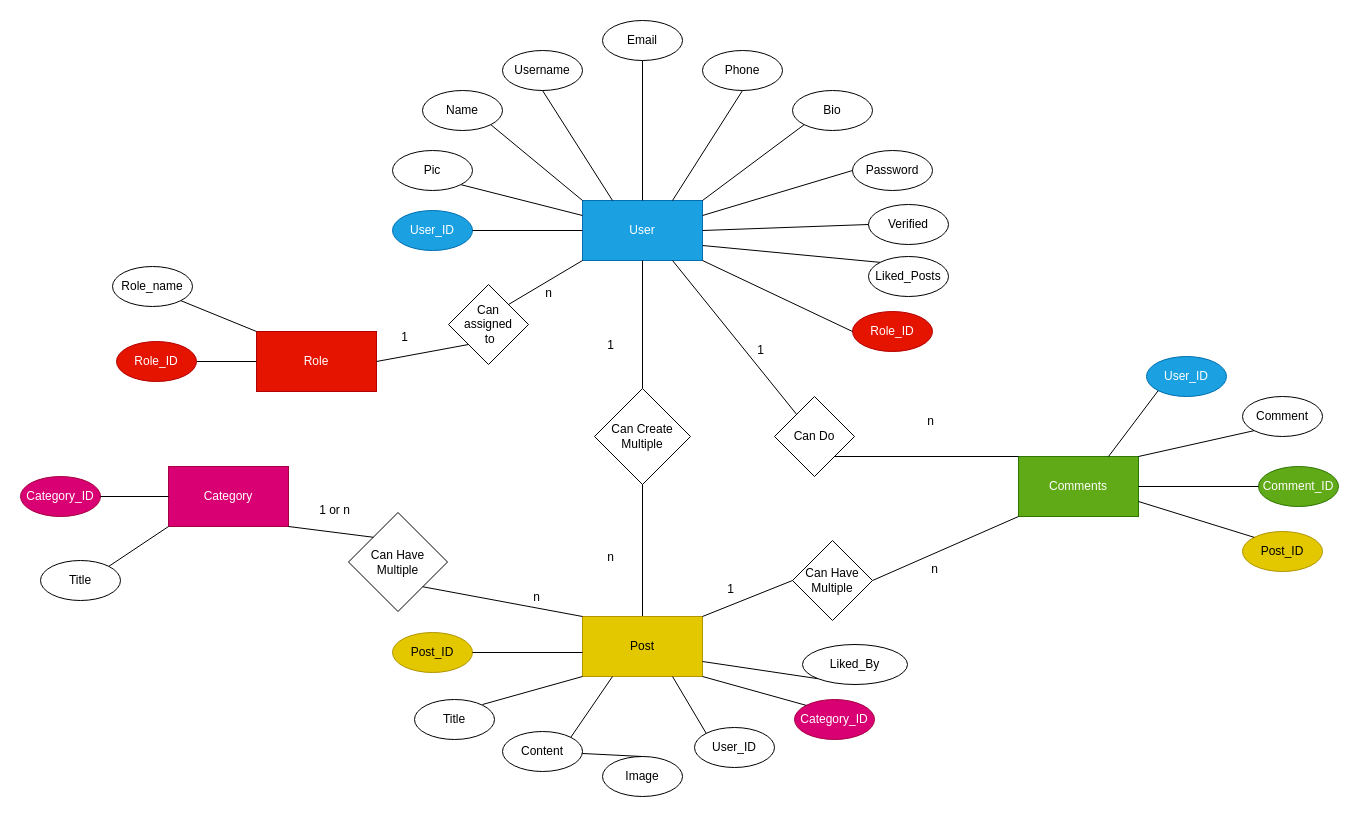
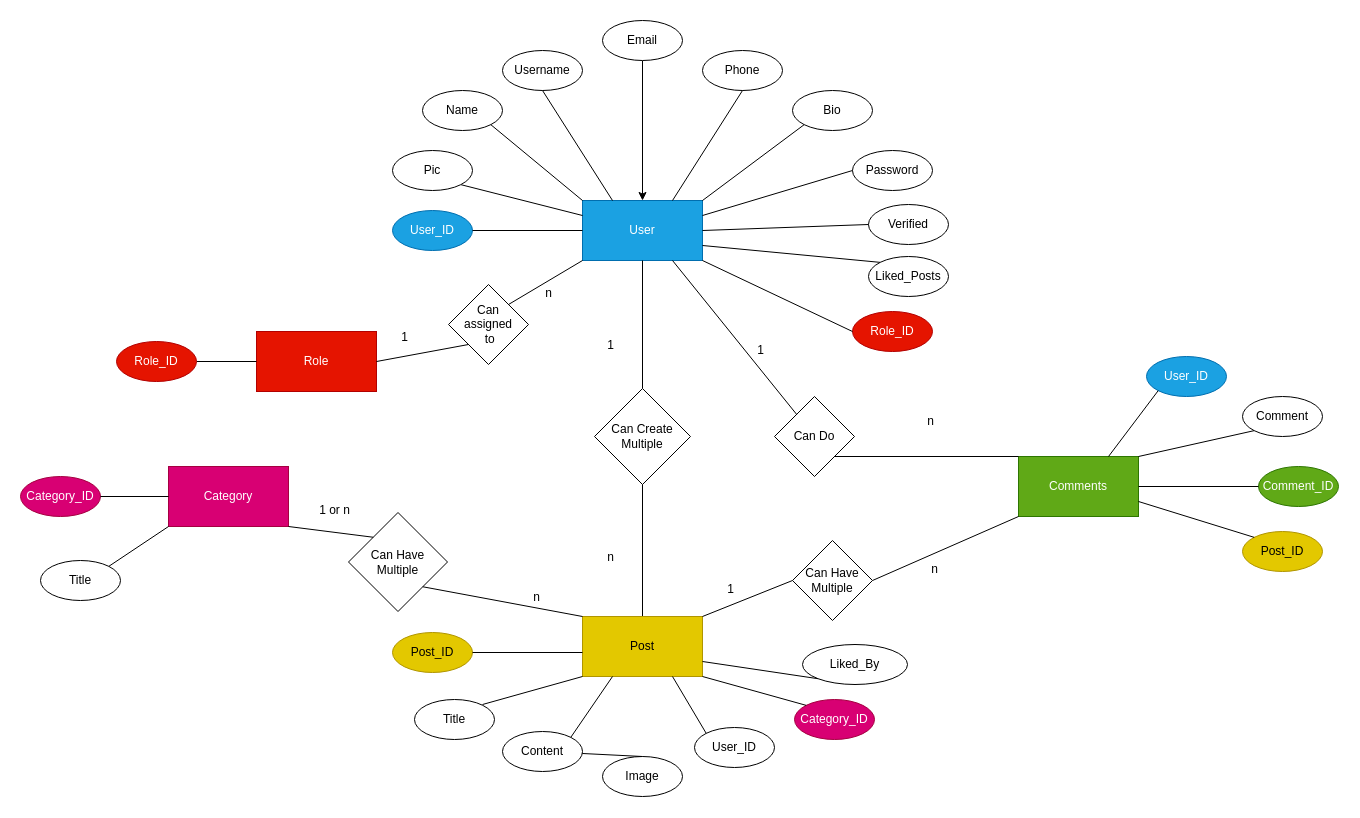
  <mxCell id="0" />
  <mxCell id="1" parent="0" />
  <mxCell id="2" value="User" style="rounded=0;whiteSpace=wrap;html=1;fillColor=#1ba1e2;fontColor=#ffffff;strokeColor=#006EAF;" vertex="1" parent="1"><mxGeometry x="582" y="200" width="120" height="60" as="geometry" /></mxCell>
  <mxCell id="3" value="User_ID" style="ellipse;whiteSpace=wrap;html=1;fillColor=#1ba1e2;fontColor=#ffffff;strokeColor=#006EAF;" vertex="1" parent="1"><mxGeometry x="392" y="210" width="80" height="40" as="geometry" /></mxCell>
  <mxCell id="4" value="" style="endArrow=none;html=1;rounded=0;exitX=1;exitY=0.5;exitDx=0;exitDy=0;entryX=0;entryY=0.5;entryDx=0;entryDy=0;" edge="1" parent="1" source="3" target="2"><mxGeometry width="50" height="50" relative="1" as="geometry"><mxPoint x="622" y="260" as="sourcePoint" /><mxPoint x="672" y="210" as="targetPoint" /></mxGeometry></mxCell>
  <mxCell id="5" value="" style="endArrow=none;html=1;rounded=0;exitX=1;exitY=1;exitDx=0;exitDy=0;entryX=0;entryY=0.25;entryDx=0;entryDy=0;" edge="1" source="6" parent="1" target="2"><mxGeometry width="50" height="50" relative="1" as="geometry"><mxPoint x="712" y="230" as="sourcePoint" /><mxPoint x="672" y="170" as="targetPoint" /></mxGeometry></mxCell>
  <mxCell id="6" value="Pic" style="ellipse;whiteSpace=wrap;html=1;" vertex="1" parent="1"><mxGeometry x="392" y="150" width="80" height="40" as="geometry" /></mxCell>
  <mxCell id="7" value="Name" style="ellipse;whiteSpace=wrap;html=1;" vertex="1" parent="1"><mxGeometry x="422" y="90" width="80" height="40" as="geometry" /></mxCell>
  <mxCell id="8" value="" style="endArrow=none;html=1;rounded=0;exitX=1;exitY=1;exitDx=0;exitDy=0;entryX=0;entryY=0;entryDx=0;entryDy=0;" edge="1" source="7" parent="1" target="2"><mxGeometry width="50" height="50" relative="1" as="geometry"><mxPoint x="802" y="220" as="sourcePoint" /><mxPoint x="702" y="190" as="targetPoint" /></mxGeometry></mxCell>
  <mxCell id="9" value="Username" style="ellipse;whiteSpace=wrap;html=1;" vertex="1" parent="1"><mxGeometry x="502" y="50" width="80" height="40" as="geometry" /></mxCell>
  <mxCell id="10" value="" style="endArrow=none;html=1;rounded=0;exitX=0.5;exitY=1;exitDx=0;exitDy=0;entryX=0.25;entryY=0;entryDx=0;entryDy=0;" edge="1" source="9" parent="1" target="2"><mxGeometry width="50" height="50" relative="1" as="geometry"><mxPoint x="892" y="220" as="sourcePoint" /><mxPoint x="732" y="200" as="targetPoint" /></mxGeometry></mxCell>
  <mxCell id="11" value="Bio" style="ellipse;whiteSpace=wrap;html=1;" vertex="1" parent="1"><mxGeometry x="792" y="90" width="80" height="40" as="geometry" /></mxCell>
  <mxCell id="12" value="" style="endArrow=none;html=1;rounded=0;exitX=0;exitY=1;exitDx=0;exitDy=0;entryX=1;entryY=0;entryDx=0;entryDy=0;" edge="1" source="11" parent="1" target="2"><mxGeometry width="50" height="50" relative="1" as="geometry"><mxPoint x="972" y="260" as="sourcePoint" /><mxPoint x="752" y="240" as="targetPoint" /></mxGeometry></mxCell>
  <mxCell id="13" value="Password" style="ellipse;whiteSpace=wrap;html=1;" vertex="1" parent="1"><mxGeometry x="852" y="150" width="80" height="40" as="geometry" /></mxCell>
  <mxCell id="14" value="" style="endArrow=none;html=1;rounded=0;exitX=0;exitY=0.5;exitDx=0;exitDy=0;entryX=1;entryY=0.25;entryDx=0;entryDy=0;" edge="1" source="13" parent="1" target="2"><mxGeometry width="50" height="50" relative="1" as="geometry"><mxPoint x="1042" y="300" as="sourcePoint" /><mxPoint x="772" y="240" as="targetPoint" /></mxGeometry></mxCell>
- <mxCell id="15" value="" style="endArrow=none;html=1;rounded=0;exitX=0.5;exitY=1;exitDx=0;exitDy=0;entryX=0.5;entryY=0;entryDx=0;entryDy=0;" edge="1" source="16" parent="1" target="2"><mxGeometry width="50" height="50" relative="1" as="geometry"><mxPoint x="982" y="225" as="sourcePoint" /><mxPoint x="702" y="205" as="targetPoint" /></mxGeometry></mxCell>
+ <mxCell id="15" value="" style="endArrow=classic;html=1;rounded=0;exitX=0.5;exitY=1;exitDx=0;exitDy=0;entryX=0.5;entryY=0;entryDx=0;entryDy=0;" edge="1" source="16" parent="1" target="2"><mxGeometry width="50" height="50" relative="1" as="geometry"><mxPoint x="982" y="225" as="sourcePoint" /><mxPoint x="702" y="205" as="targetPoint" /></mxGeometry></mxCell>
  <mxCell id="16" value="Email" style="ellipse;whiteSpace=wrap;html=1;" vertex="1" parent="1"><mxGeometry x="602" y="20" width="80" height="40" as="geometry" /></mxCell>
  <mxCell id="17" value="Phone" style="ellipse;whiteSpace=wrap;html=1;" vertex="1" parent="1"><mxGeometry x="702" y="50" width="80" height="40" as="geometry" /></mxCell>
  <mxCell id="18" value="" style="endArrow=none;html=1;rounded=0;exitX=0.5;exitY=1;exitDx=0;exitDy=0;entryX=0.75;entryY=0;entryDx=0;entryDy=0;" edge="1" source="17" parent="1" target="2"><mxGeometry width="50" height="50" relative="1" as="geometry"><mxPoint x="1092" y="220" as="sourcePoint" /><mxPoint x="812" y="200" as="targetPoint" /></mxGeometry></mxCell>
  <mxCell id="19" value="Verified" style="ellipse;whiteSpace=wrap;html=1;" vertex="1" parent="1"><mxGeometry x="868" y="204" width="80" height="40" as="geometry" /></mxCell>
  <mxCell id="20" value="" style="endArrow=none;html=1;rounded=0;exitX=0;exitY=0.5;exitDx=0;exitDy=0;entryX=1;entryY=0.5;entryDx=0;entryDy=0;" edge="1" source="19" parent="1" target="2"><mxGeometry width="50" height="50" relative="1" as="geometry"><mxPoint x="1042" y="420" as="sourcePoint" /><mxPoint x="692" y="290" as="targetPoint" /></mxGeometry></mxCell>
  <mxCell id="21" value="Can Create Multiple" style="rhombus;whiteSpace=wrap;html=1;" vertex="1" parent="1"><mxGeometry x="594" y="388" width="96" height="96" as="geometry" /></mxCell>
  <mxCell id="22" value="" style="endArrow=none;html=1;rounded=0;entryX=0.5;entryY=1;entryDx=0;entryDy=0;exitX=0.5;exitY=0;exitDx=0;exitDy=0;" edge="1" parent="1" source="21" target="2"><mxGeometry width="50" height="50" relative="1" as="geometry"><mxPoint x="798" y="454" as="sourcePoint" /><mxPoint x="848" y="404" as="targetPoint" /></mxGeometry></mxCell>
  <mxCell id="23" value="" style="endArrow=none;html=1;rounded=0;entryX=0.5;entryY=1;entryDx=0;entryDy=0;exitX=0.5;exitY=0;exitDx=0;exitDy=0;" edge="1" parent="1" source="24"><mxGeometry width="50" height="50" relative="1" as="geometry"><mxPoint x="642" y="612" as="sourcePoint" /><mxPoint x="642" y="484" as="targetPoint" /></mxGeometry></mxCell>
  <mxCell id="24" value="Post" style="rounded=0;whiteSpace=wrap;html=1;fillColor=#e3c800;fontColor=#000000;strokeColor=#B09500;" vertex="1" parent="1"><mxGeometry x="582" y="616" width="120" height="60" as="geometry" /></mxCell>
  <mxCell id="25" value="Post_ID" style="ellipse;whiteSpace=wrap;html=1;fillColor=#e3c800;fontColor=#000000;strokeColor=#B09500;" vertex="1" parent="1"><mxGeometry x="392" y="632" width="80" height="40" as="geometry" /></mxCell>
  <mxCell id="26" value="" style="endArrow=none;html=1;rounded=0;exitX=1;exitY=0.5;exitDx=0;exitDy=0;entryX=0;entryY=0.5;entryDx=0;entryDy=0;" edge="1" parent="1" source="25"><mxGeometry width="50" height="50" relative="1" as="geometry"><mxPoint x="622" y="682" as="sourcePoint" /><mxPoint x="582" y="652" as="targetPoint" /></mxGeometry></mxCell>
  <mxCell id="27" value="Title" style="ellipse;whiteSpace=wrap;html=1;" vertex="1" parent="1"><mxGeometry x="414" y="699" width="80" height="40" as="geometry" /></mxCell>
  <mxCell id="28" value="" style="endArrow=none;html=1;rounded=0;entryX=0;entryY=1;entryDx=0;entryDy=0;" edge="1" parent="1" target="24"><mxGeometry width="50" height="50" relative="1" as="geometry"><mxPoint x="482" y="704" as="sourcePoint" /><mxPoint x="566" y="700" as="targetPoint" /></mxGeometry></mxCell>
  <mxCell id="29" value="Content" style="ellipse;whiteSpace=wrap;html=1;" vertex="1" parent="1"><mxGeometry x="502" y="731" width="80" height="40" as="geometry" /></mxCell>
  <mxCell id="30" value="" style="endArrow=none;html=1;rounded=0;entryX=0.25;entryY=1;entryDx=0;entryDy=0;exitX=1;exitY=0;exitDx=0;exitDy=0;" edge="1" parent="1" source="29" target="24"><mxGeometry width="50" height="50" relative="1" as="geometry"><mxPoint x="570" y="736" as="sourcePoint" /><mxPoint x="670" y="708" as="targetPoint" /></mxGeometry></mxCell>
  <mxCell id="31" value="Image" style="ellipse;whiteSpace=wrap;html=1;" vertex="1" parent="1"><mxGeometry x="602" y="756" width="80" height="40" as="geometry" /></mxCell>
  <mxCell id="32" value="" style="endArrow=none;html=1;rounded=0;exitX=0.5;exitY=0;exitDx=0;exitDy=0;" edge="1" source="31" parent="1" target="29"><mxGeometry width="50" height="50" relative="1" as="geometry"><mxPoint x="670" y="736" as="sourcePoint" /><mxPoint x="642" y="696" as="targetPoint" /></mxGeometry></mxCell>
  <mxCell id="33" value="User_ID" style="ellipse;whiteSpace=wrap;html=1;" vertex="1" parent="1"><mxGeometry x="694" y="727" width="80" height="40" as="geometry" /></mxCell>
  <mxCell id="34" value="" style="endArrow=none;html=1;rounded=0;entryX=0.75;entryY=1;entryDx=0;entryDy=0;exitX=0;exitY=0;exitDx=0;exitDy=0;" edge="1" parent="1" source="33" target="24"><mxGeometry width="50" height="50" relative="1" as="geometry"><mxPoint x="762" y="732" as="sourcePoint" /><mxPoint x="804" y="672" as="targetPoint" /></mxGeometry></mxCell>
  <mxCell id="35" value="Category_ID" style="ellipse;whiteSpace=wrap;html=1;fillColor=#d80073;fontColor=#ffffff;strokeColor=#A50040;" vertex="1" parent="1"><mxGeometry x="794" y="699" width="80" height="40" as="geometry" /></mxCell>
  <mxCell id="36" value="" style="endArrow=none;html=1;rounded=0;entryX=1;entryY=1;entryDx=0;entryDy=0;exitX=0;exitY=0;exitDx=0;exitDy=0;" edge="1" parent="1" source="35" target="24"><mxGeometry width="50" height="50" relative="1" as="geometry"><mxPoint x="832" y="684" as="sourcePoint" /><mxPoint x="932" y="656" as="targetPoint" /></mxGeometry></mxCell>
  <mxCell id="37" value="Liked_Posts" style="ellipse;whiteSpace=wrap;html=1;" vertex="1" parent="1"><mxGeometry x="868" y="256" width="80" height="40" as="geometry" /></mxCell>
  <mxCell id="38" value="" style="endArrow=none;html=1;rounded=0;exitX=0;exitY=0;exitDx=0;exitDy=0;entryX=1;entryY=0.75;entryDx=0;entryDy=0;" edge="1" source="37" parent="1" target="2"><mxGeometry width="50" height="50" relative="1" as="geometry"><mxPoint x="1026" y="475" as="sourcePoint" /><mxPoint x="724" y="248" as="targetPoint" /></mxGeometry></mxCell>
  <mxCell id="39" value="Liked_By" style="ellipse;whiteSpace=wrap;html=1;" vertex="1" parent="1"><mxGeometry x="802" y="644" width="105" height="40" as="geometry" /></mxCell>
  <mxCell id="40" value="" style="endArrow=none;html=1;rounded=0;exitX=0;exitY=1;exitDx=0;exitDy=0;entryX=1;entryY=0.75;entryDx=0;entryDy=0;" edge="1" parent="1" source="39" target="24"><mxGeometry width="50" height="50" relative="1" as="geometry"><mxPoint x="1032" y="694" as="sourcePoint" /><mxPoint x="992" y="664" as="targetPoint" /></mxGeometry></mxCell>
  <mxCell id="41" value="Can Have Multiple" style="rhombus;whiteSpace=wrap;html=1;" vertex="1" parent="1"><mxGeometry x="792" y="540" width="80" height="80" as="geometry" /></mxCell>
  <mxCell id="42" value="Can Do" style="rhombus;whiteSpace=wrap;html=1;" vertex="1" parent="1"><mxGeometry x="774" y="396" width="80" height="80" as="geometry" /></mxCell>
  <mxCell id="43" value="1" style="text;html=1;align=center;verticalAlign=middle;resizable=0;points=[];autosize=1;strokeColor=none;fillColor=none;" vertex="1" parent="1"><mxGeometry x="596" y="331" width="28" height="28" as="geometry" /></mxCell>
  <mxCell id="44" value="n" style="text;html=1;align=center;verticalAlign=middle;resizable=0;points=[];autosize=1;strokeColor=none;fillColor=none;" vertex="1" parent="1"><mxGeometry x="596" y="543" width="28" height="28" as="geometry" /></mxCell>
  <mxCell id="45" value="" style="endArrow=none;html=1;rounded=0;entryX=0.75;entryY=1;entryDx=0;entryDy=0;" edge="1" parent="1" source="42" target="2"><mxGeometry width="50" height="50" relative="1" as="geometry"><mxPoint x="798" y="562" as="sourcePoint" /><mxPoint x="848" y="512" as="targetPoint" /></mxGeometry></mxCell>
  <mxCell id="46" value="" style="endArrow=none;html=1;rounded=0;exitX=1;exitY=0;exitDx=0;exitDy=0;entryX=0;entryY=0.5;entryDx=0;entryDy=0;" edge="1" parent="1" source="24" target="41"><mxGeometry width="50" height="50" relative="1" as="geometry"><mxPoint x="798" y="462" as="sourcePoint" /><mxPoint x="848" y="412" as="targetPoint" /></mxGeometry></mxCell>
  <mxCell id="47" value="1" style="text;html=1;align=center;verticalAlign=middle;resizable=0;points=[];autosize=1;strokeColor=none;fillColor=none;" vertex="1" parent="1"><mxGeometry x="746" y="336" width="28" height="28" as="geometry" /></mxCell>
  <mxCell id="48" value="1" style="text;html=1;align=center;verticalAlign=middle;resizable=0;points=[];autosize=1;strokeColor=none;fillColor=none;" vertex="1" parent="1"><mxGeometry x="716" y="575" width="28" height="28" as="geometry" /></mxCell>
  <mxCell id="49" value="Comments" style="rounded=0;whiteSpace=wrap;html=1;fillColor=#60a917;fontColor=#ffffff;strokeColor=#2D7600;" vertex="1" parent="1"><mxGeometry x="1018" y="456" width="120" height="60" as="geometry" /></mxCell>
  <mxCell id="50" value="Comment_ID" style="ellipse;whiteSpace=wrap;html=1;fillColor=#60a917;fontColor=#ffffff;strokeColor=#2D7600;" vertex="1" parent="1"><mxGeometry x="1258" y="466" width="80" height="40" as="geometry" /></mxCell>
  <mxCell id="51" value="" style="endArrow=none;html=1;rounded=0;exitX=0;exitY=0.5;exitDx=0;exitDy=0;entryX=1;entryY=0.5;entryDx=0;entryDy=0;" edge="1" source="50" parent="1"><mxGeometry width="50" height="50" relative="1" as="geometry"><mxPoint x="1488" y="616" as="sourcePoint" /><mxPoint x="1138" y="486" as="targetPoint" /></mxGeometry></mxCell>
  <mxCell id="52" value="Comment" style="ellipse;whiteSpace=wrap;html=1;" vertex="1" parent="1"><mxGeometry x="1242" y="396" width="80" height="40" as="geometry" /></mxCell>
  <mxCell id="53" value="" style="endArrow=none;html=1;rounded=0;exitX=0;exitY=1;exitDx=0;exitDy=0;entryX=1;entryY=0;entryDx=0;entryDy=0;" edge="1" source="52" parent="1" target="49"><mxGeometry width="50" height="50" relative="1" as="geometry"><mxPoint x="1436" y="566" as="sourcePoint" /><mxPoint x="1086" y="436" as="targetPoint" /></mxGeometry></mxCell>
  <mxCell id="54" value="User_ID" style="ellipse;whiteSpace=wrap;html=1;fillColor=#1ba1e2;fontColor=#ffffff;strokeColor=#006EAF;" vertex="1" parent="1"><mxGeometry x="1146" y="356" width="80" height="40" as="geometry" /></mxCell>
  <mxCell id="55" value="" style="endArrow=none;html=1;rounded=0;exitX=0;exitY=1;exitDx=0;exitDy=0;entryX=0.75;entryY=0;entryDx=0;entryDy=0;" edge="1" source="54" parent="1" target="49"><mxGeometry width="50" height="50" relative="1" as="geometry"><mxPoint x="1340" y="526" as="sourcePoint" /><mxPoint x="1042" y="416" as="targetPoint" /></mxGeometry></mxCell>
  <mxCell id="56" value="Post_ID" style="ellipse;whiteSpace=wrap;html=1;fillColor=#e3c800;fontColor=#000000;strokeColor=#B09500;" vertex="1" parent="1"><mxGeometry x="1242" y="531" width="80" height="40" as="geometry" /></mxCell>
  <mxCell id="57" value="" style="endArrow=none;html=1;rounded=0;exitX=0;exitY=0;exitDx=0;exitDy=0;entryX=1;entryY=0.75;entryDx=0;entryDy=0;" edge="1" source="56" parent="1" target="49"><mxGeometry width="50" height="50" relative="1" as="geometry"><mxPoint x="1472" y="681" as="sourcePoint" /><mxPoint x="1122" y="551" as="targetPoint" /></mxGeometry></mxCell>
  <mxCell id="58" value="" style="endArrow=none;html=1;rounded=0;exitX=1;exitY=1;exitDx=0;exitDy=0;entryX=0;entryY=0;entryDx=0;entryDy=0;" edge="1" parent="1" source="42" target="49"><mxGeometry width="50" height="50" relative="1" as="geometry"><mxPoint x="738" y="410" as="sourcePoint" /><mxPoint x="788" y="360" as="targetPoint" /></mxGeometry></mxCell>
  <mxCell id="59" value="n" style="text;html=1;align=center;verticalAlign=middle;resizable=0;points=[];autosize=1;strokeColor=none;fillColor=none;" vertex="1" parent="1"><mxGeometry x="916" y="407" width="28" height="28" as="geometry" /></mxCell>
  <mxCell id="60" value="" style="endArrow=none;html=1;rounded=0;exitX=1;exitY=0.5;exitDx=0;exitDy=0;entryX=0;entryY=1;entryDx=0;entryDy=0;" edge="1" parent="1" source="41" target="49"><mxGeometry width="50" height="50" relative="1" as="geometry"><mxPoint x="738" y="410" as="sourcePoint" /><mxPoint x="788" y="360" as="targetPoint" /></mxGeometry></mxCell>
  <mxCell id="61" value="n" style="text;html=1;align=center;verticalAlign=middle;resizable=0;points=[];autosize=1;strokeColor=none;fillColor=none;" vertex="1" parent="1"><mxGeometry x="920" y="555" width="28" height="28" as="geometry" /></mxCell>
  <mxCell id="62" value="Category" style="rounded=0;whiteSpace=wrap;html=1;fillColor=#d80073;fontColor=#ffffff;strokeColor=#A50040;" vertex="1" parent="1"><mxGeometry x="168" y="466" width="120" height="60" as="geometry" /></mxCell>
  <mxCell id="63" value="Category_ID" style="ellipse;whiteSpace=wrap;html=1;fillColor=#d80073;fontColor=#ffffff;strokeColor=#A50040;" vertex="1" parent="1"><mxGeometry x="20" y="476" width="80" height="40" as="geometry" /></mxCell>
  <mxCell id="64" value="" style="endArrow=none;html=1;rounded=0;exitX=1;exitY=0.5;exitDx=0;exitDy=0;entryX=0;entryY=0.5;entryDx=0;entryDy=0;" edge="1" source="63" parent="1" target="62"><mxGeometry width="50" height="50" relative="1" as="geometry"><mxPoint x="324" y="476" as="sourcePoint" /><mxPoint x="248" y="452" as="targetPoint" /></mxGeometry></mxCell>
  <mxCell id="65" value="Title" style="ellipse;whiteSpace=wrap;html=1;" vertex="1" parent="1"><mxGeometry x="40" y="560" width="80" height="40" as="geometry" /></mxCell>
  <mxCell id="66" value="" style="endArrow=none;html=1;rounded=0;exitX=1;exitY=0;exitDx=0;exitDy=0;entryX=0;entryY=1;entryDx=0;entryDy=0;" edge="1" source="65" parent="1" target="62"><mxGeometry width="50" height="50" relative="1" as="geometry"><mxPoint x="412" y="423.5" as="sourcePoint" /><mxPoint x="282" y="408.5" as="targetPoint" /></mxGeometry></mxCell>
  <mxCell id="67" value="Can Have Multiple" style="rhombus;whiteSpace=wrap;html=1;" vertex="1" parent="1"><mxGeometry x="348" y="512" width="99" height="99" as="geometry" /></mxCell>
  <mxCell id="68" value="" style="endArrow=none;html=1;rounded=0;entryX=1;entryY=1;entryDx=0;entryDy=0;exitX=0;exitY=0;exitDx=0;exitDy=0;" edge="1" parent="1" source="67" target="62"><mxGeometry width="50" height="50" relative="1" as="geometry"><mxPoint x="652" y="430" as="sourcePoint" /><mxPoint x="702" y="380" as="targetPoint" /></mxGeometry></mxCell>
  <mxCell id="69" value="" style="endArrow=none;html=1;rounded=0;entryX=1;entryY=1;entryDx=0;entryDy=0;exitX=0;exitY=0;exitDx=0;exitDy=0;" edge="1" parent="1" source="24" target="67"><mxGeometry width="50" height="50" relative="1" as="geometry"><mxPoint x="652" y="430" as="sourcePoint" /><mxPoint x="702" y="380" as="targetPoint" /></mxGeometry></mxCell>
  <mxCell id="70" value="1 or n" style="text;html=1;align=center;verticalAlign=middle;resizable=0;points=[];autosize=1;strokeColor=none;fillColor=none;" vertex="1" parent="1"><mxGeometry x="308" y="496" width="52" height="28" as="geometry" /></mxCell>
  <mxCell id="71" value="n" style="text;html=1;align=center;verticalAlign=middle;resizable=0;points=[];autosize=1;strokeColor=none;fillColor=none;" vertex="1" parent="1"><mxGeometry x="522" y="583" width="28" height="28" as="geometry" /></mxCell>
  <mxCell id="72" value="Role" style="rounded=0;whiteSpace=wrap;html=1;fillColor=#e51400;fontColor=#ffffff;strokeColor=#B20000;" vertex="1" parent="1"><mxGeometry x="256" y="331" width="120" height="60" as="geometry" /></mxCell>
  <mxCell id="73" value="" style="endArrow=none;html=1;rounded=0;exitX=1;exitY=0.5;exitDx=0;exitDy=0;entryX=0;entryY=0.5;entryDx=0;entryDy=0;" edge="1" source="74" parent="1" target="72"><mxGeometry width="50" height="50" relative="1" as="geometry"><mxPoint x="346" y="391" as="sourcePoint" /><mxPoint x="256" y="368" as="targetPoint" /></mxGeometry></mxCell>
  <mxCell id="74" value="Role_ID" style="ellipse;whiteSpace=wrap;html=1;fillColor=#e51400;fontColor=#ffffff;strokeColor=#B20000;" vertex="1" parent="1"><mxGeometry x="116" y="341" width="80" height="40" as="geometry" /></mxCell>
- <mxCell id="75" value="Role_name" style="ellipse;whiteSpace=wrap;html=1;" vertex="1" parent="1"><mxGeometry x="112" y="266" width="80" height="40" as="geometry" /></mxCell>
- <mxCell id="76" value="" style="endArrow=none;html=1;rounded=0;exitX=1;exitY=1;exitDx=0;exitDy=0;entryX=0;entryY=0;entryDx=0;entryDy=0;" edge="1" source="75" parent="1" target="72"><mxGeometry width="50" height="50" relative="1" as="geometry"><mxPoint x="432" y="346" as="sourcePoint" /><mxPoint x="272" y="308" as="targetPoint" /></mxGeometry></mxCell>
  <mxCell id="77" value="Can &lt;br&gt;assigned&lt;br&gt;&amp;nbsp;to" style="rhombus;whiteSpace=wrap;html=1;" vertex="1" parent="1"><mxGeometry x="448" y="284" width="80" height="80" as="geometry" /></mxCell>
  <mxCell id="78" value="" style="endArrow=none;html=1;rounded=0;entryX=0;entryY=1;entryDx=0;entryDy=0;exitX=1;exitY=0.5;exitDx=0;exitDy=0;" edge="1" parent="1" source="72" target="77"><mxGeometry width="50" height="50" relative="1" as="geometry"><mxPoint x="652" y="430" as="sourcePoint" /><mxPoint x="702" y="380" as="targetPoint" /></mxGeometry></mxCell>
  <mxCell id="79" value="" style="endArrow=none;html=1;rounded=0;entryX=0;entryY=1;entryDx=0;entryDy=0;exitX=1;exitY=0;exitDx=0;exitDy=0;" edge="1" parent="1" source="77" target="2"><mxGeometry width="50" height="50" relative="1" as="geometry"><mxPoint x="652" y="430" as="sourcePoint" /><mxPoint x="702" y="380" as="targetPoint" /></mxGeometry></mxCell>
  <mxCell id="80" value="1" style="text;html=1;align=center;verticalAlign=middle;resizable=0;points=[];autosize=1;strokeColor=none;fillColor=none;" vertex="1" parent="1"><mxGeometry x="390" y="323" width="28" height="28" as="geometry" /></mxCell>
  <mxCell id="81" value="n" style="text;html=1;align=center;verticalAlign=middle;resizable=0;points=[];autosize=1;strokeColor=none;fillColor=none;" vertex="1" parent="1"><mxGeometry x="534" y="279" width="28" height="28" as="geometry" /></mxCell>
  <mxCell id="82" value="Role_ID" style="ellipse;whiteSpace=wrap;html=1;fillColor=#e51400;fontColor=#ffffff;strokeColor=#B20000;" vertex="1" parent="1"><mxGeometry x="852" y="311" width="80" height="40" as="geometry" /></mxCell>
  <mxCell id="83" value="" style="endArrow=none;html=1;rounded=0;exitX=0;exitY=0.5;exitDx=0;exitDy=0;entryX=1;entryY=1;entryDx=0;entryDy=0;" edge="1" source="82" parent="1" target="2"><mxGeometry width="50" height="50" relative="1" as="geometry"><mxPoint x="1014" y="520" as="sourcePoint" /><mxPoint x="690" y="290" as="targetPoint" /></mxGeometry></mxCell>
